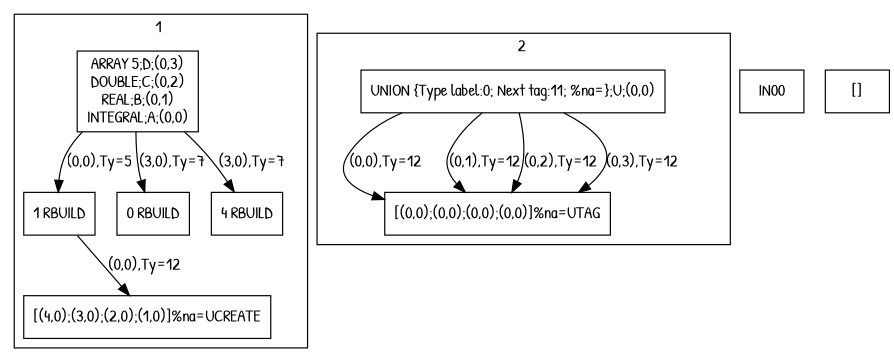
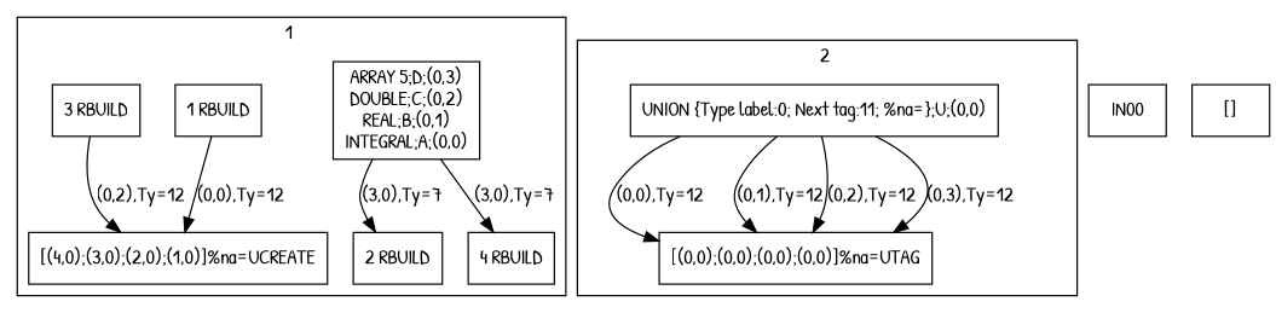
  digraph {
    fontname="Patrick Hand"
    newrank=true
    node [fontname="Patrick Hand" shape=rect]
    edge [fontname="Patrick Hand"]
    n1 [label="ARRAY 5;D;(0,3)\nDOUBLE;C;(0,2)\nREAL;B;(0,1)\nINTEGRAL;A;(0,0)"]
    n2 [label="1 RBUILD"]
-   n3 [label="0 RBUILD"]
+   n3 [label="2 RBUILD"]
+   n4 [label="3 RBUILD"]
    n5 [label="4 RBUILD"]
    n6 [label="[(4,0);(3,0);(2,0);(1,0)]%na=UCREATE"]
    n7 [label="UNION {Type label:0; Next tag:11; %na=};U;(0,0)"]
    n8 [label="[(0,0);(0,0);(0,0);(0,0)]%na=UTAG"]
    IN00
    n10 [label="[]"]
    subgraph cluster_1 {
      label="1 "
      n1
      n2
      n3
+     n4
      n5
      n6
    }
    subgraph cluster_2 {
      label="2 "
      n7
      n8
    }
-   n1 -> n2 [label="(0,0),Ty=5"]
    n1 -> n3 [label="(3,0),Ty=7"]
    n1 -> n5 [label="(3,0),Ty=7"]
    n2 -> n6 [label="(0,0),Ty=12"]
+   n4 -> n6 [label="(0,2),Ty=12"]
    n7 -> n8 [label="(0,0),Ty=12"]
    n7 -> n8 [label="(0,1),Ty=12"]
    n7 -> n8 [label="(0,2),Ty=12"]
    n7 -> n8 [label="(0,3),Ty=12"]
  }
